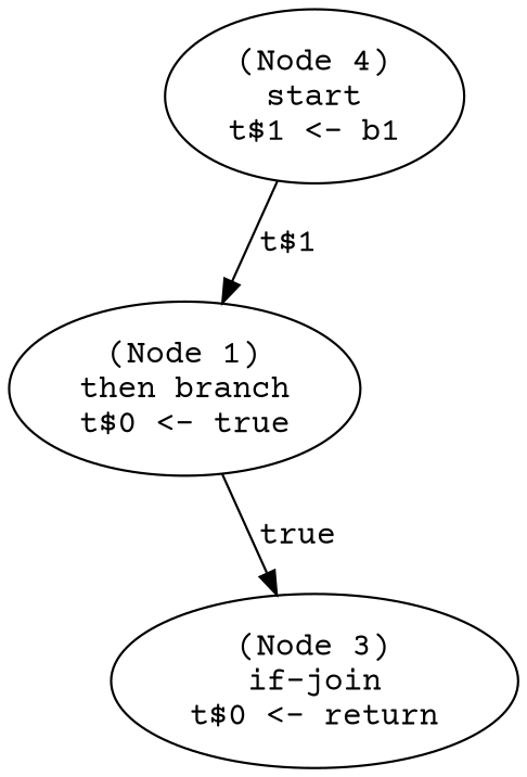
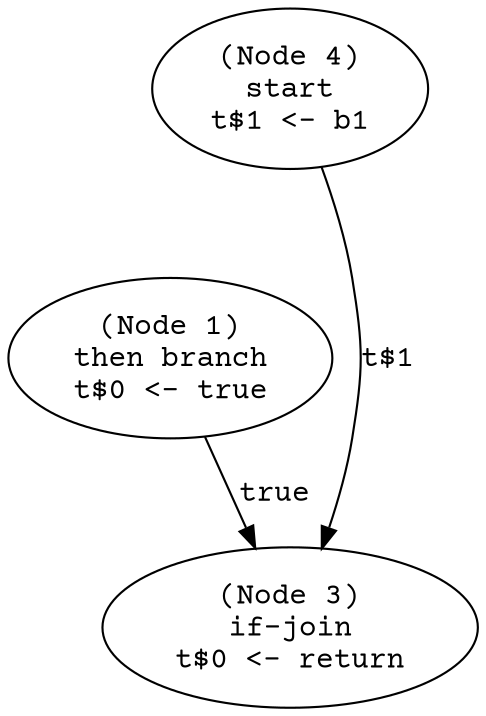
  digraph {
    fontname="Courier Prime"
    node [fontname="Courier Prime"]
    edge [fontname="Courier Prime"]
    n1 [label="(Node 4)\nstart\nt$1 <- b1\n"]
    n2 [label="(Node 1)\nthen branch\nt$0 <- true\n"]
    n3 [label="(Node 3)\nif-join\nt$0 <- return\n"]
-   n1 -> n2 [label="t$1"]
+   n1 -> n3 [label="t$1"]
    n2 -> n3 [label=true]
  }
